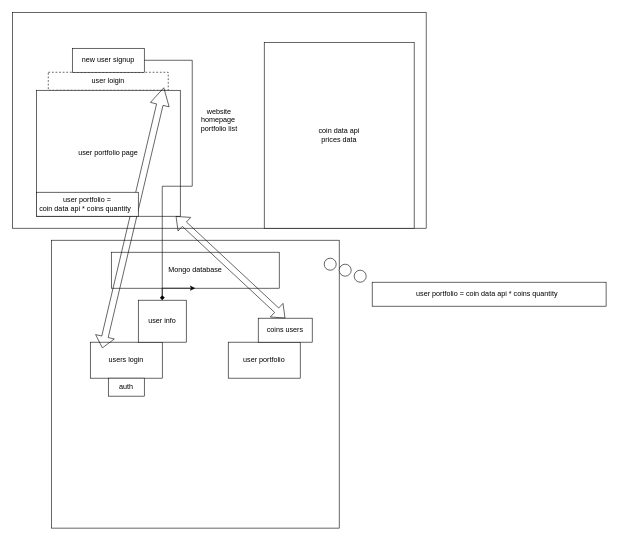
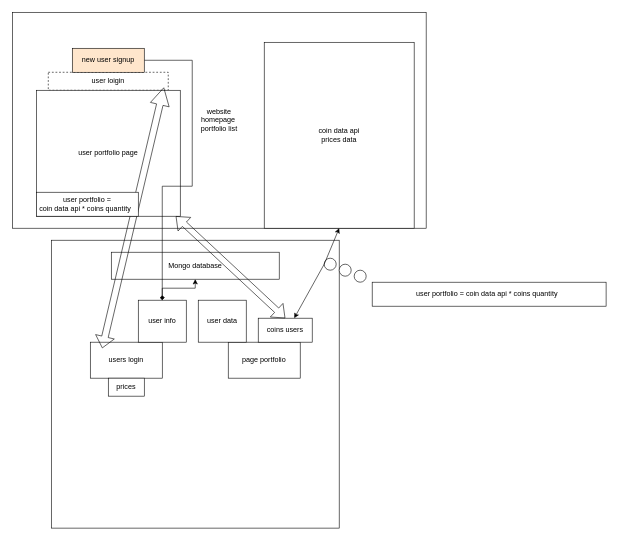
  <mxCell id="0" />
  <mxCell id="1" parent="0" />
  <mxCell id="2" value="website&lt;br&gt;homepage&amp;nbsp;&lt;br&gt;portfolio list" style="rounded=0;whiteSpace=wrap;html=1;" parent="1" vertex="1"><mxGeometry x="20" y="20" width="690" height="360" as="geometry" /></mxCell>
  <mxCell id="3" value="" style="whiteSpace=wrap;html=1;aspect=fixed;" parent="1" vertex="1"><mxGeometry x="85" y="400" width="480" height="480" as="geometry" /></mxCell>
- <mxCell id="4" value="Mongo database" style="rounded=0;whiteSpace=wrap;html=1;" parent="1" vertex="1"><mxGeometry x="185" y="420" width="280" height="60" as="geometry" /></mxCell>
+ <mxCell id="4" value="Mongo database" style="rounded=0;whiteSpace=wrap;html=1;" parent="1" vertex="1"><mxGeometry x="185" y="420" width="280" height="45" as="geometry" /></mxCell>
  <mxCell id="5" value="coin data api&lt;br&gt;prices data" style="rounded=0;whiteSpace=wrap;html=1;" parent="1" vertex="1"><mxGeometry x="440" y="70" width="250" height="310" as="geometry" /></mxCell>
  <mxCell id="6" value="user loigin&lt;br&gt;" style="rounded=0;whiteSpace=wrap;html=1;dashed=1;" parent="1" vertex="1"><mxGeometry x="80" y="120" width="200" height="30" as="geometry" /></mxCell>
  <mxCell id="7" value="user portfolio page" style="rounded=0;whiteSpace=wrap;html=1;" parent="1" vertex="1"><mxGeometry x="60" y="150" width="240" height="210" as="geometry" /></mxCell>
  <mxCell id="8" value="users login" style="rounded=0;whiteSpace=wrap;html=1;" parent="1" vertex="1"><mxGeometry x="150" y="570" width="120" height="60" as="geometry" /></mxCell>
- <mxCell id="9" value="user portfolio" style="rounded=0;whiteSpace=wrap;html=1;" parent="1" vertex="1"><mxGeometry x="380" y="570" width="120" height="60" as="geometry" /></mxCell>
+ <mxCell id="9" value="page portfolio" style="rounded=0;whiteSpace=wrap;html=1;" parent="1" vertex="1"><mxGeometry x="380" y="570" width="120" height="60" as="geometry" /></mxCell>
  <mxCell id="10" value="" style="edgeStyle=orthogonalEdgeStyle;rounded=0;orthogonalLoop=1;jettySize=auto;html=1;" parent="1" source="11" target="4" edge="1"><mxGeometry relative="1" as="geometry" /></mxCell>
  <mxCell id="11" value="user info" style="rounded=0;whiteSpace=wrap;html=1;" parent="1" vertex="1"><mxGeometry x="230" y="500" width="80" height="70" as="geometry" /></mxCell>
  <mxCell id="12" value="" style="shape=flexArrow;endArrow=classic;startArrow=classic;html=1;rounded=0;width=11;endSize=9.28;entryX=0.886;entryY=-0.022;entryDx=0;entryDy=0;entryPerimeter=0;" parent="1" target="7" edge="1"><mxGeometry width="100" height="100" relative="1" as="geometry"><mxPoint x="170" y="580" as="sourcePoint" /><mxPoint x="110" y="290" as="targetPoint" /></mxGeometry></mxCell>
- <mxCell id="13" value="auth" style="rounded=0;whiteSpace=wrap;html=1;" parent="1" vertex="1"><mxGeometry x="180" y="630" width="60" height="30" as="geometry" /></mxCell>
+ <mxCell id="13" value="prices" style="rounded=0;whiteSpace=wrap;html=1;" parent="1" vertex="1"><mxGeometry x="180" y="630" width="60" height="30" as="geometry" /></mxCell>
  <mxCell id="14" value="coins users" style="rounded=0;whiteSpace=wrap;html=1;" parent="1" vertex="1"><mxGeometry x="430" y="530" width="90" height="40" as="geometry" /></mxCell>
  <mxCell id="15" value="" style="shape=flexArrow;endArrow=classic;startArrow=classic;html=1;rounded=0;exitX=0.5;exitY=0;exitDx=0;exitDy=0;" parent="1" source="14" target="7" edge="1"><mxGeometry width="100" height="100" relative="1" as="geometry"><mxPoint x="500" y="530" as="sourcePoint" /><mxPoint x="501" y="410" as="targetPoint" /></mxGeometry></mxCell>
  <mxCell id="16" style="edgeStyle=orthogonalEdgeStyle;rounded=0;orthogonalLoop=1;jettySize=auto;html=1;entryX=0.5;entryY=0;entryDx=0;entryDy=0;endArrow=diamond;" parent="1" source="17" target="11" edge="1"><mxGeometry relative="1" as="geometry"><Array as="points"><mxPoint x="320" y="100" /><mxPoint x="320" y="310" /><mxPoint x="270" y="310" /></Array></mxGeometry></mxCell>
- <mxCell id="17" value="new user signup" style="rounded=0;whiteSpace=wrap;html=1;" parent="1" vertex="1"><mxGeometry x="120" y="80" width="120" height="40" as="geometry" /></mxCell>
+ <mxCell id="17" value="new user signup" style="rounded=0;whiteSpace=wrap;html=1;fillColor=#ffe6cc;" parent="1" vertex="1"><mxGeometry x="120" y="80" width="120" height="40" as="geometry" /></mxCell>
  <mxCell id="18" value="user portfolio = &lt;br&gt;coin data api * coins quantity&amp;nbsp;&amp;nbsp;" style="rounded=0;whiteSpace=wrap;html=1;" parent="1" vertex="1"><mxGeometry x="60" y="320" width="170" height="40" as="geometry" /></mxCell>
  <mxCell id="19" value="user portfolio = coin data api * coins quantity&amp;nbsp;&amp;nbsp;" style="rounded=0;whiteSpace=wrap;html=1;" parent="1" vertex="1"><mxGeometry x="620" y="470" width="390" height="40" as="geometry" /></mxCell>
  <mxCell id="20" value="" style="ellipse;whiteSpace=wrap;html=1;aspect=fixed;" parent="1" vertex="1"><mxGeometry x="590" y="450" width="20" height="20" as="geometry" /></mxCell>
  <mxCell id="21" value="" style="ellipse;whiteSpace=wrap;html=1;aspect=fixed;" parent="1" vertex="1"><mxGeometry x="565" y="440" width="20" height="20" as="geometry" /></mxCell>
  <mxCell id="22" value="" style="ellipse;whiteSpace=wrap;html=1;aspect=fixed;" parent="1" vertex="1"><mxGeometry x="540" y="430" width="20" height="20" as="geometry" /></mxCell>
+ <mxCell id="23" value="user data" style="rounded=0;whiteSpace=wrap;html=1;" parent="1" vertex="1"><mxGeometry x="330" y="500" width="80" height="70" as="geometry" /></mxCell>
+ <mxCell id="24" value="" style="endArrow=classic;startArrow=classic;html=1;rounded=0;exitX=0.667;exitY=0;exitDx=0;exitDy=0;exitPerimeter=0;entryX=0.5;entryY=1;entryDx=0;entryDy=0;" parent="1" source="14" target="5" edge="1"><mxGeometry width="50" height="50" relative="1" as="geometry"><mxPoint x="500" y="530" as="sourcePoint" /><mxPoint x="550" y="480" as="targetPoint" /><Array as="points"><mxPoint x="540" y="440" /></Array></mxGeometry></mxCell>
